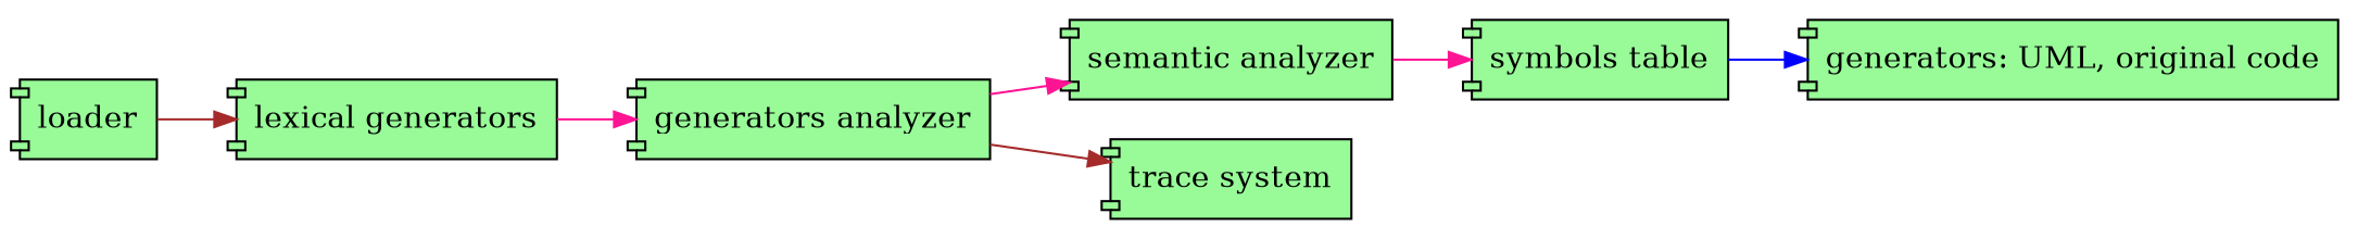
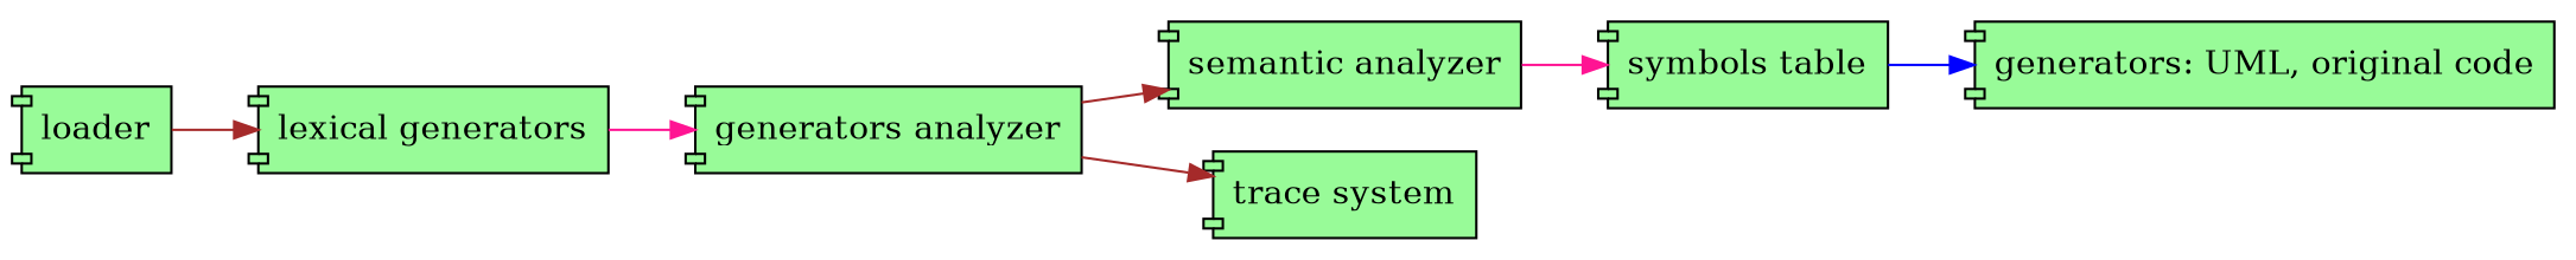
  digraph {
    fontsize=6
    rankdir=LR
    node [fillcolor=palegreen shape=component style=filled]
    edge [color=brown]
    n1 [label=loader]
    n2 [label="lexical generators"]
    n3 [label="generators analyzer"]
    n4 [label="semantic analyzer"]
    n5 [label="trace system"]
    n6 [label="symbols table"]
    n7 [label="generators: UML, original code"]
    n1 -> n2
    n2 -> n3 [color=deeppink]
-   n3 -> n4 [color=deeppink]
+   n3 -> n4
    n3 -> n5
    n4 -> n6 [color=deeppink]
    n6 -> n7 [color=blue]
  }
